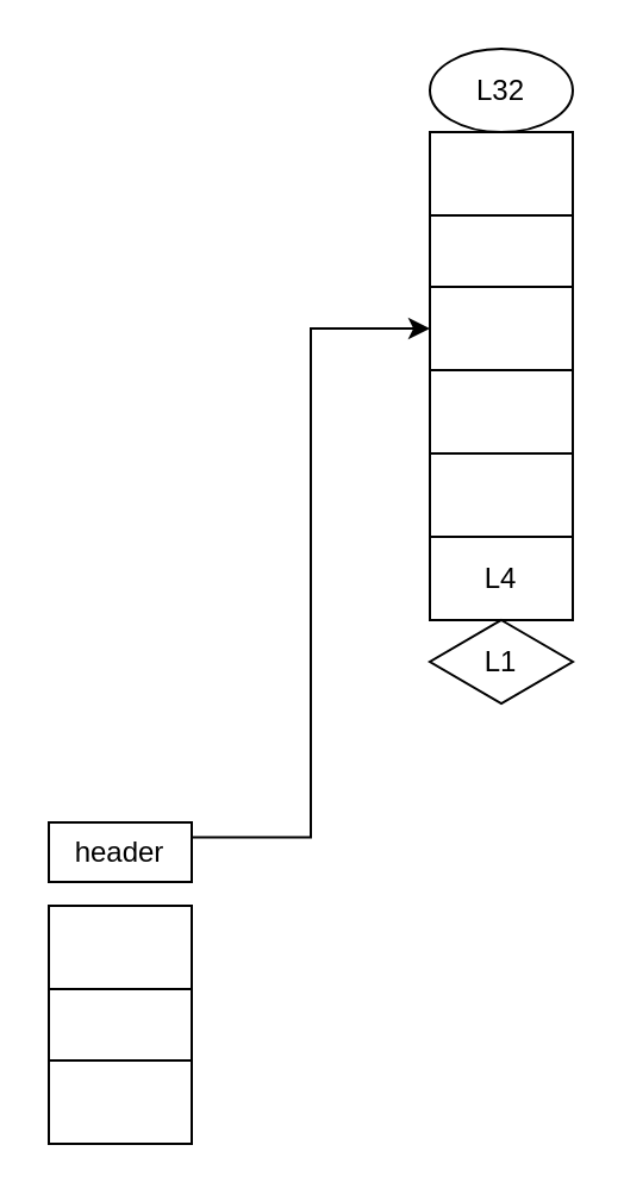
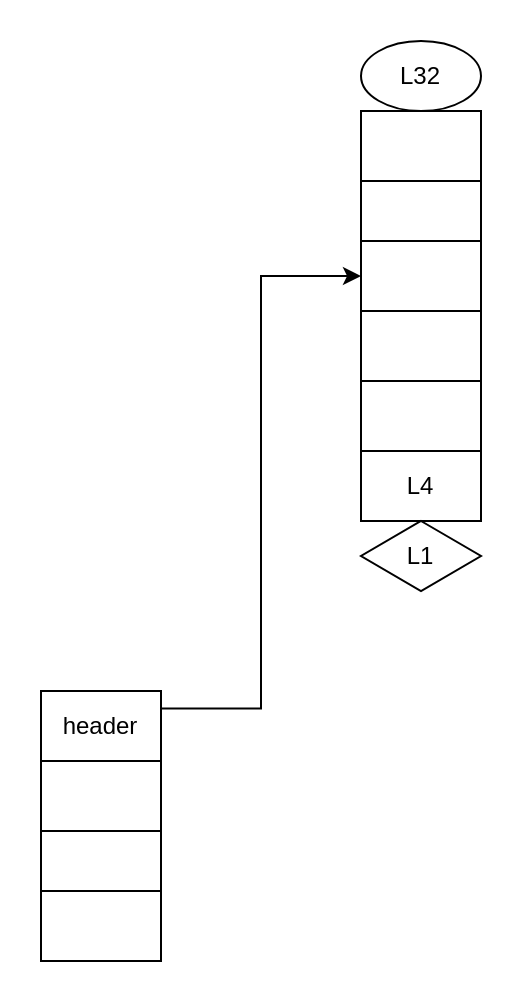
  <mxCell id="0" />
  <mxCell id="1" parent="0" />
  <mxCell id="2" style="edgeStyle=orthogonalEdgeStyle;rounded=0;orthogonalLoop=1;jettySize=auto;html=1;exitX=1;exitY=0.25;exitDx=0;exitDy=0;entryX=0;entryY=0.5;entryDx=0;entryDy=0;" edge="1" parent="1" source="3" target="10"><mxGeometry relative="1" as="geometry" /></mxCell>
- <mxCell id="3" value="header" style="rounded=0;whiteSpace=wrap;html=1;" vertex="1" parent="1"><mxGeometry x="20" y="345" width="60" height="25" as="geometry" /></mxCell>
+ <mxCell id="3" value="header" style="rounded=0;whiteSpace=wrap;html=1;" vertex="1" parent="1"><mxGeometry x="20" y="345" width="60" height="35" as="geometry" /></mxCell>
  <mxCell id="4" value="" style="rounded=0;whiteSpace=wrap;html=1;" vertex="1" parent="1"><mxGeometry x="20" y="380" width="60" height="35" as="geometry" /></mxCell>
  <mxCell id="5" value="" style="rounded=0;whiteSpace=wrap;html=1;" vertex="1" parent="1"><mxGeometry x="20" y="415" width="60" height="35" as="geometry" /></mxCell>
  <mxCell id="6" value="" style="rounded=0;whiteSpace=wrap;html=1;" vertex="1" parent="1"><mxGeometry x="20" y="445" width="60" height="35" as="geometry" /></mxCell>
  <mxCell id="7" value="L32" style="ellipse;whiteSpace=wrap;html=1;" vertex="1" parent="1"><mxGeometry x="180" y="20" width="60" height="35" as="geometry" /></mxCell>
  <mxCell id="8" value="" style="rounded=0;whiteSpace=wrap;html=1;" vertex="1" parent="1"><mxGeometry x="180" y="55" width="60" height="35" as="geometry" /></mxCell>
  <mxCell id="9" value="" style="rounded=0;whiteSpace=wrap;html=1;" vertex="1" parent="1"><mxGeometry x="180" y="90" width="60" height="35" as="geometry" /></mxCell>
  <mxCell id="10" value="" style="rounded=0;whiteSpace=wrap;html=1;" vertex="1" parent="1"><mxGeometry x="180" y="120" width="60" height="35" as="geometry" /></mxCell>
  <mxCell id="11" value="" style="rounded=0;whiteSpace=wrap;html=1;" vertex="1" parent="1"><mxGeometry x="180" y="155" width="60" height="35" as="geometry" /></mxCell>
  <mxCell id="12" value="" style="rounded=0;whiteSpace=wrap;html=1;" vertex="1" parent="1"><mxGeometry x="180" y="190" width="60" height="35" as="geometry" /></mxCell>
  <mxCell id="13" value="L4" style="rounded=0;whiteSpace=wrap;html=1;" vertex="1" parent="1"><mxGeometry x="180" y="225" width="60" height="35" as="geometry" /></mxCell>
  <mxCell id="14" value="L1" style="rhombus;whiteSpace=wrap;html=1;" vertex="1" parent="1"><mxGeometry x="180" y="260" width="60" height="35" as="geometry" /></mxCell>
